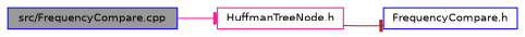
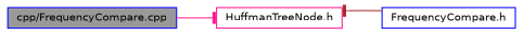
  digraph {
    rankdir=LR
    node [color=blue fillcolor=white fontname=Helvetica fontsize=10 shape=box style=filled]
    edge [arrowhead=tee fontname=Helvetica fontsize=10 labelfontname=Helvetica labelfontsize=10 style=solid]
-   n1 [fillcolor=grey60 fontcolor=black height=0.2 label="src/FrequencyCompare.cpp" width=0.4]
+   n1 [fillcolor=grey60 fontcolor=black height=0.2 label="cpp/FrequencyCompare.cpp" width=0.4]
    n2 [color=deeppink height=0.2 label="HuffmanTreeNode.h" width=0.4]
    n3 [height=0.2 label="FrequencyCompare.h" width=0.4]
    n1 -> n2 [color=deeppink]
-   n2 -> n3 [color=brown]
+   n3 -> n2 [color=brown]
  }
